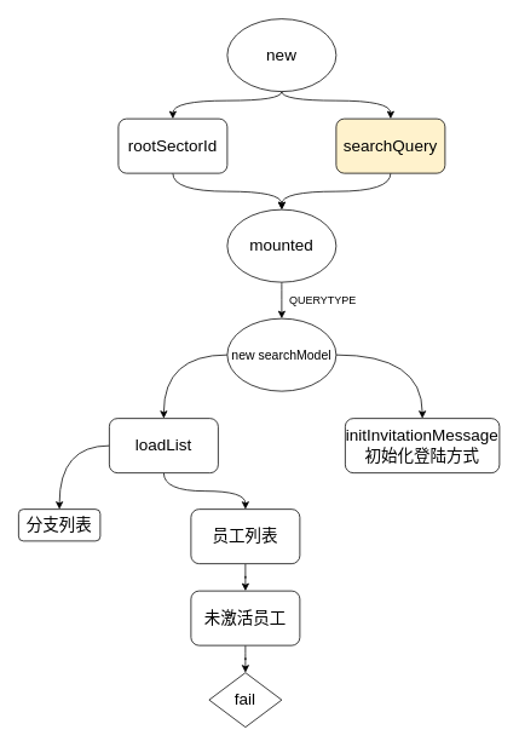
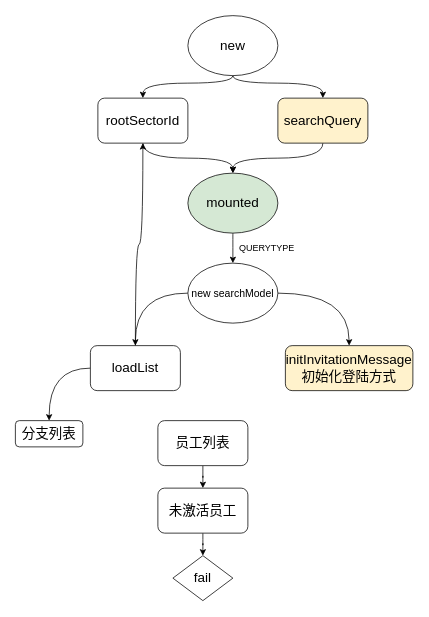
  <mxCell id="0" />
  <mxCell id="1" parent="0" />
  <mxCell id="2" style="edgeStyle=orthogonalEdgeStyle;rounded=0;orthogonalLoop=1;jettySize=auto;html=1;entryX=0.5;entryY=0;entryDx=0;entryDy=0;curved=1;" edge="1" parent="1" source="4" target="6"><mxGeometry relative="1" as="geometry"><Array as="points"><mxPoint x="310" y="110" /><mxPoint x="190" y="110" /></Array></mxGeometry></mxCell>
  <mxCell id="3" style="edgeStyle=orthogonalEdgeStyle;curved=1;rounded=0;orthogonalLoop=1;jettySize=auto;html=1;entryX=0.5;entryY=0;entryDx=0;entryDy=0;" edge="1" parent="1" source="4" target="8"><mxGeometry relative="1" as="geometry"><Array as="points"><mxPoint x="310" y="110" /><mxPoint x="430" y="110" /></Array></mxGeometry></mxCell>
  <mxCell id="4" value="&lt;font style=&quot;font-size: 18px&quot;&gt;new&lt;/font&gt;" style="ellipse;whiteSpace=wrap;html=1;" vertex="1" parent="1"><mxGeometry x="250" y="20" width="120" height="80" as="geometry" /></mxCell>
  <mxCell id="5" style="edgeStyle=orthogonalEdgeStyle;curved=1;rounded=0;orthogonalLoop=1;jettySize=auto;html=1;entryX=0.5;entryY=0;entryDx=0;entryDy=0;" edge="1" parent="1" source="6" target="10"><mxGeometry relative="1" as="geometry" /></mxCell>
  <mxCell id="6" value="&lt;font style=&quot;font-size: 18px&quot;&gt;rootSectorId&lt;br&gt;&lt;/font&gt;" style="rounded=1;whiteSpace=wrap;html=1;" vertex="1" parent="1"><mxGeometry x="130" y="130" width="120" height="60" as="geometry" /></mxCell>
  <mxCell id="7" style="edgeStyle=orthogonalEdgeStyle;curved=1;rounded=0;orthogonalLoop=1;jettySize=auto;html=1;entryX=0.5;entryY=0;entryDx=0;entryDy=0;" edge="1" parent="1" source="8" target="10"><mxGeometry relative="1" as="geometry" /></mxCell>
  <mxCell id="8" value="searchQuery" style="rounded=1;whiteSpace=wrap;html=1;fontSize=18;fillColor=#fff2cc;" vertex="1" parent="1"><mxGeometry x="370" y="130" width="120" height="60" as="geometry" /></mxCell>
  <mxCell id="9" style="edgeStyle=orthogonalEdgeStyle;curved=1;rounded=0;orthogonalLoop=1;jettySize=auto;html=1;entryX=0.5;entryY=0;entryDx=0;entryDy=0;" edge="1" parent="1" source="10" target="13"><mxGeometry relative="1" as="geometry" /></mxCell>
- <mxCell id="10" value="&lt;font style=&quot;font-size: 18px&quot;&gt;mounted&lt;/font&gt;" style="ellipse;whiteSpace=wrap;html=1;" vertex="1" parent="1"><mxGeometry x="250" y="230" width="120" height="80" as="geometry" /></mxCell>
+ <mxCell id="10" value="&lt;font style=&quot;font-size: 18px&quot;&gt;mounted&lt;/font&gt;" style="ellipse;whiteSpace=wrap;html=1;fillColor=#d5e8d4;" vertex="1" parent="1"><mxGeometry x="250" y="230" width="120" height="80" as="geometry" /></mxCell>
  <mxCell id="11" style="edgeStyle=orthogonalEdgeStyle;curved=1;rounded=0;orthogonalLoop=1;jettySize=auto;html=1;entryX=0.5;entryY=0;entryDx=0;entryDy=0;" edge="1" parent="1" source="13" target="17"><mxGeometry relative="1" as="geometry"><Array as="points"><mxPoint x="180" y="390" /></Array></mxGeometry></mxCell>
  <mxCell id="12" style="edgeStyle=orthogonalEdgeStyle;curved=1;rounded=0;orthogonalLoop=1;jettySize=auto;html=1;" edge="1" parent="1" source="13" target="18"><mxGeometry relative="1" as="geometry" /></mxCell>
  <mxCell id="13" value="&lt;font style=&quot;font-size: 14px&quot;&gt;new searchModel&lt;/font&gt;" style="ellipse;whiteSpace=wrap;html=1;" vertex="1" parent="1"><mxGeometry x="250" y="350" width="120" height="80" as="geometry" /></mxCell>
  <mxCell id="14" value="QUERYTYPE" style="text;html=1;align=center;verticalAlign=middle;resizable=0;points=[];autosize=1;strokeColor=none;" vertex="1" parent="1"><mxGeometry x="310" y="320" width="90" height="20" as="geometry" /></mxCell>
  <mxCell id="15" style="edgeStyle=orthogonalEdgeStyle;curved=1;rounded=0;orthogonalLoop=1;jettySize=auto;html=1;" edge="1" parent="1" source="17" target="19"><mxGeometry relative="1" as="geometry" /></mxCell>
- <mxCell id="16" value="" style="edgeStyle=orthogonalEdgeStyle;curved=1;rounded=0;orthogonalLoop=1;jettySize=auto;html=1;" edge="1" parent="1" source="17" target="21"><mxGeometry relative="1" as="geometry" /></mxCell>
+ <mxCell id="16" value="" style="edgeStyle=orthogonalEdgeStyle;curved=1;rounded=0;orthogonalLoop=1;jettySize=auto;html=1;" edge="1" parent="1" source="17" target="6"><mxGeometry relative="1" as="geometry" /></mxCell>
  <mxCell id="17" value="&lt;font style=&quot;font-size: 18px&quot;&gt;loadList&lt;/font&gt;" style="rounded=1;whiteSpace=wrap;html=1;" vertex="1" parent="1"><mxGeometry x="120" y="460" width="120" height="60" as="geometry" /></mxCell>
- <mxCell id="18" value="&lt;font style=&quot;font-size: 18px&quot;&gt;initInvitationMessage&lt;br&gt;初始化登陆方式&lt;br&gt;&lt;/font&gt;" style="rounded=1;whiteSpace=wrap;html=1;" vertex="1" parent="1"><mxGeometry x="380" y="460" width="170" height="60" as="geometry" /></mxCell>
+ <mxCell id="18" value="&lt;font style=&quot;font-size: 18px&quot;&gt;initInvitationMessage&lt;br&gt;初始化登陆方式&lt;br&gt;&lt;/font&gt;" style="rounded=1;whiteSpace=wrap;html=1;fillColor=#fff2cc;" vertex="1" parent="1"><mxGeometry x="380" y="460" width="170" height="60" as="geometry" /></mxCell>
  <mxCell id="19" value="&lt;font style=&quot;font-size: 18px&quot;&gt;分支列表&lt;/font&gt;" style="rounded=1;whiteSpace=wrap;html=1;" vertex="1" parent="1"><mxGeometry x="20" y="560" width="90" height="35" as="geometry" /></mxCell>
  <mxCell id="20" style="edgeStyle=orthogonalEdgeStyle;curved=1;rounded=0;orthogonalLoop=1;jettySize=auto;html=1;" edge="1" parent="1" source="21" target="23"><mxGeometry relative="1" as="geometry" /></mxCell>
  <mxCell id="21" value="&lt;font style=&quot;font-size: 18px&quot;&gt;员工列表&lt;/font&gt;" style="rounded=1;whiteSpace=wrap;html=1;" vertex="1" parent="1"><mxGeometry x="210" y="560" width="120" height="60" as="geometry" /></mxCell>
  <mxCell id="22" style="edgeStyle=orthogonalEdgeStyle;curved=1;rounded=0;orthogonalLoop=1;jettySize=auto;html=1;" edge="1" parent="1" source="23" target="24"><mxGeometry relative="1" as="geometry" /></mxCell>
  <mxCell id="23" value="&lt;font style=&quot;font-size: 18px&quot;&gt;未激活员工&lt;/font&gt;" style="rounded=1;whiteSpace=wrap;html=1;" vertex="1" parent="1"><mxGeometry x="210" y="650" width="120" height="60" as="geometry" /></mxCell>
  <mxCell id="24" value="&lt;span style=&quot;font-size: 18px&quot;&gt;fail&lt;/span&gt;" style="rhombus;whiteSpace=wrap;html=1;" vertex="1" parent="1"><mxGeometry x="230" y="740" width="80" height="60" as="geometry" /></mxCell>
